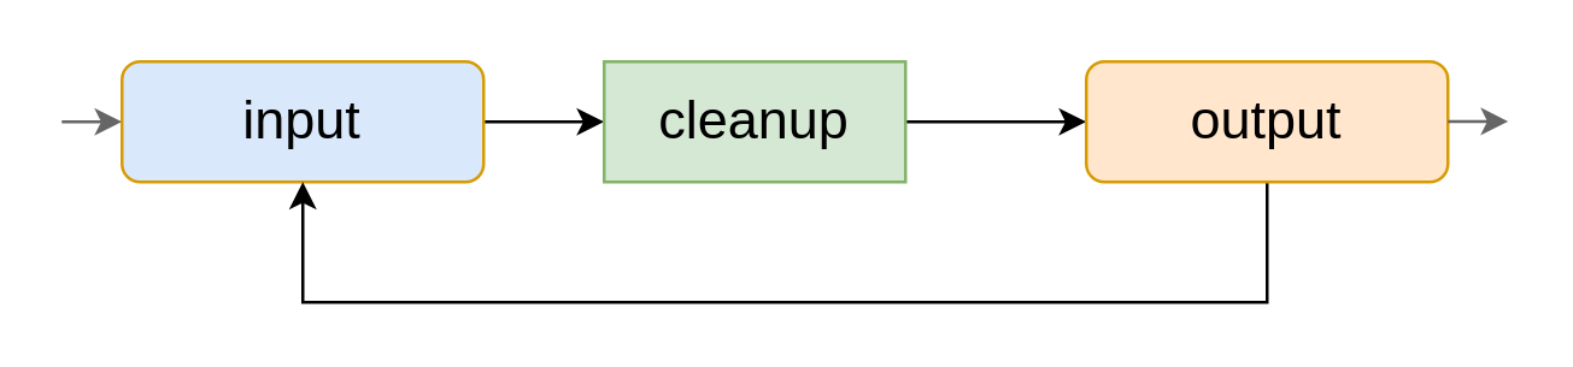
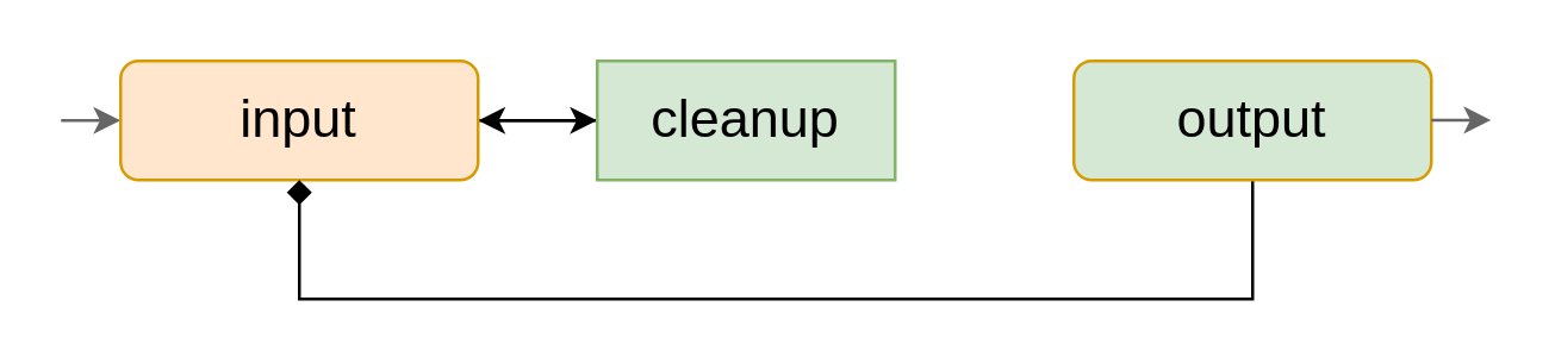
  <mxCell id="0" />
  <mxCell id="1" parent="0" />
  <mxCell id="2" value="" style="edgeStyle=none;rounded=0;orthogonalLoop=1;jettySize=auto;html=1;entryX=0;entryY=0.5;entryDx=0;entryDy=0;fontSize=18;exitX=1;exitY=0.5;exitDx=0;exitDy=0;" edge="1" parent="1" target="4"><mxGeometry relative="1" as="geometry"><mxPoint x="120" y="40" as="sourcePoint" /></mxGeometry></mxCell>
- <mxCell id="3" style="edgeStyle=none;rounded=0;orthogonalLoop=1;jettySize=auto;html=1;entryX=0;entryY=0.5;entryDx=0;entryDy=0;fontSize=18;exitX=1;exitY=0.5;exitDx=0;exitDy=0;" edge="1" parent="1" source="4" target="8"><mxGeometry relative="1" as="geometry"><mxPoint x="400" y="40" as="targetPoint" /></mxGeometry></mxCell>
+ <mxCell id="3" style="edgeStyle=none;rounded=0;orthogonalLoop=1;jettySize=auto;html=1;fontSize=18;exitX=1;exitY=0.5;exitDx=0;exitDy=0;" edge="1" parent="1" source="4" target="6"><mxGeometry relative="1" as="geometry"><mxPoint x="400" y="40" as="targetPoint" /></mxGeometry></mxCell>
  <mxCell id="4" value="cleanup" style="rounded=0;whiteSpace=wrap;html=1;fillColor=#d5e8d4;strokeColor=#82b366;fontSize=18;" vertex="1" parent="1"><mxGeometry x="200" y="20" width="100" height="40" as="geometry" /></mxCell>
  <mxCell id="5" style="edgeStyle=orthogonalEdgeStyle;rounded=0;orthogonalLoop=1;jettySize=auto;html=1;fontSize=18;fontColor=#000000;startArrow=classic;startFill=1;endArrow=none;endFill=0;strokeColor=#666666;fillColor=#f5f5f5;" edge="1" parent="1" source="6"><mxGeometry relative="1" as="geometry"><mxPoint x="20" y="40" as="targetPoint" /></mxGeometry></mxCell>
- <mxCell id="6" value="input" style="rounded=1;whiteSpace=wrap;html=1;fontSize=18;fillColor=#dae8fc;strokeColor=#d79b00;" vertex="1" parent="1"><mxGeometry x="40" y="20" width="120" height="40" as="geometry" /></mxCell>
- <mxCell id="7" style="edgeStyle=orthogonalEdgeStyle;rounded=0;orthogonalLoop=1;jettySize=auto;html=1;entryX=0.5;entryY=1;entryDx=0;entryDy=0;fontSize=10;fontColor=#808080;endArrow=classic;endFill=1;startArrow=none;startFill=0;exitX=0.5;exitY=1;exitDx=0;exitDy=0;" edge="1" parent="1" source="8" target="6"><mxGeometry relative="1" as="geometry"><Array as="points"><mxPoint x="420" y="100" /><mxPoint x="100" y="100" /></Array></mxGeometry></mxCell>
- <mxCell id="8" value="output" style="rounded=1;whiteSpace=wrap;html=1;fontSize=18;fillColor=#ffe6cc;strokeColor=#d79b00;" vertex="1" parent="1"><mxGeometry x="360" y="20" width="120" height="40" as="geometry" /></mxCell>
+ <mxCell id="6" value="input" style="rounded=1;whiteSpace=wrap;html=1;fontSize=18;fillColor=#ffe6cc;strokeColor=#d79b00;" vertex="1" parent="1"><mxGeometry x="40" y="20" width="120" height="40" as="geometry" /></mxCell>
+ <mxCell id="7" style="edgeStyle=orthogonalEdgeStyle;rounded=0;orthogonalLoop=1;jettySize=auto;html=1;entryX=0.5;entryY=1;entryDx=0;entryDy=0;fontSize=10;fontColor=#808080;endArrow=diamond;endFill=1;startArrow=none;startFill=0;exitX=0.5;exitY=1;exitDx=0;exitDy=0;" edge="1" parent="1" source="8" target="6"><mxGeometry relative="1" as="geometry"><Array as="points"><mxPoint x="420" y="100" /><mxPoint x="100" y="100" /></Array></mxGeometry></mxCell>
+ <mxCell id="8" value="output" style="rounded=1;whiteSpace=wrap;html=1;fontSize=18;fillColor=#d5e8d4;strokeColor=#d79b00;" vertex="1" parent="1"><mxGeometry x="360" y="20" width="120" height="40" as="geometry" /></mxCell>
  <mxCell id="9" style="edgeStyle=orthogonalEdgeStyle;rounded=0;orthogonalLoop=1;jettySize=auto;html=1;fontSize=18;fontColor=#000000;startArrow=classic;startFill=1;endArrow=none;endFill=0;strokeColor=#666666;fillColor=#f5f5f5;" edge="1" parent="1"><mxGeometry relative="1" as="geometry"><mxPoint x="480" y="39.86" as="targetPoint" /><mxPoint x="500" y="39.86" as="sourcePoint" /></mxGeometry></mxCell>
